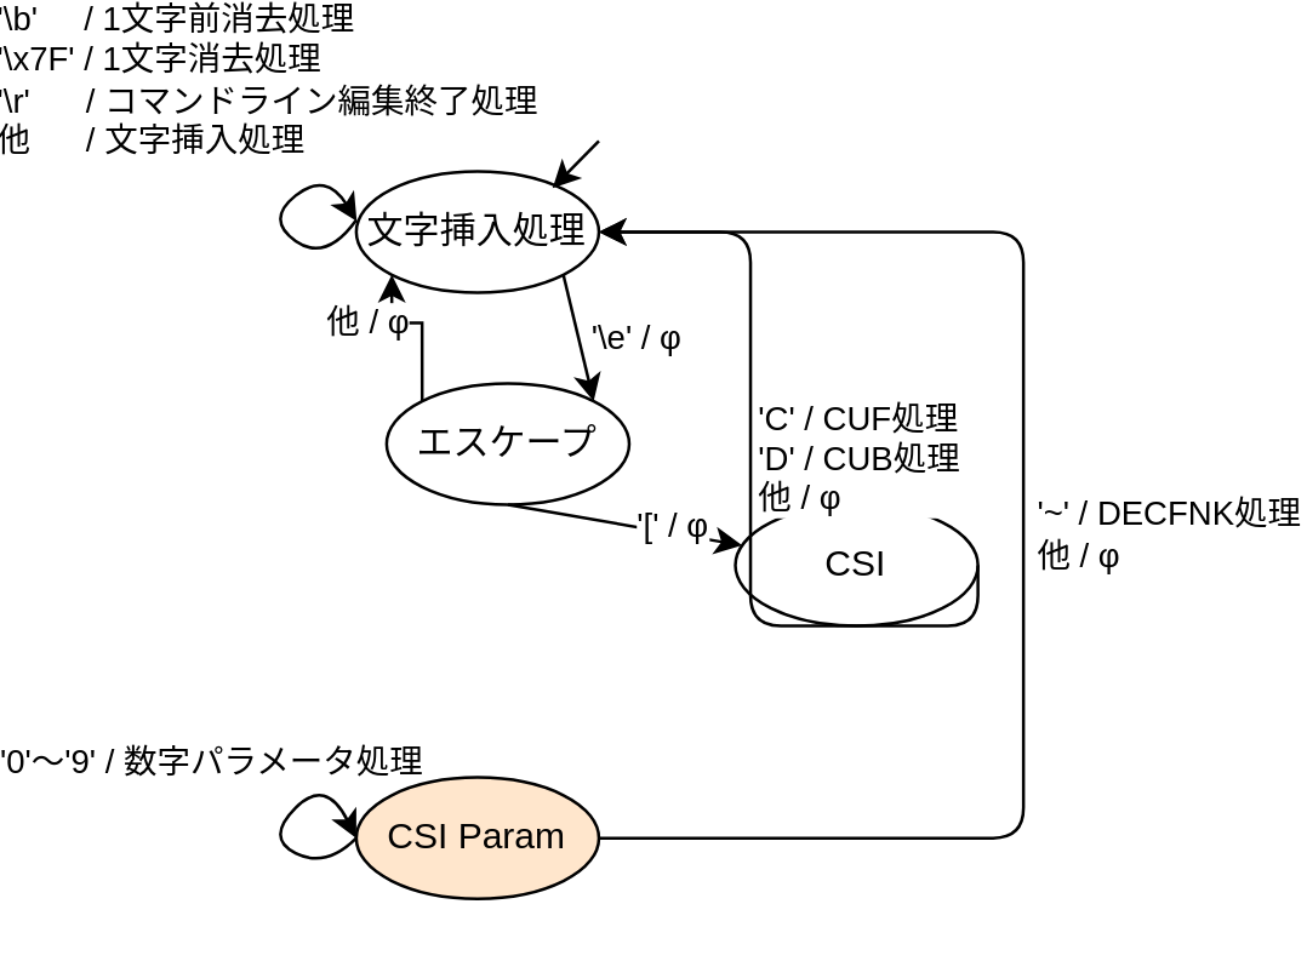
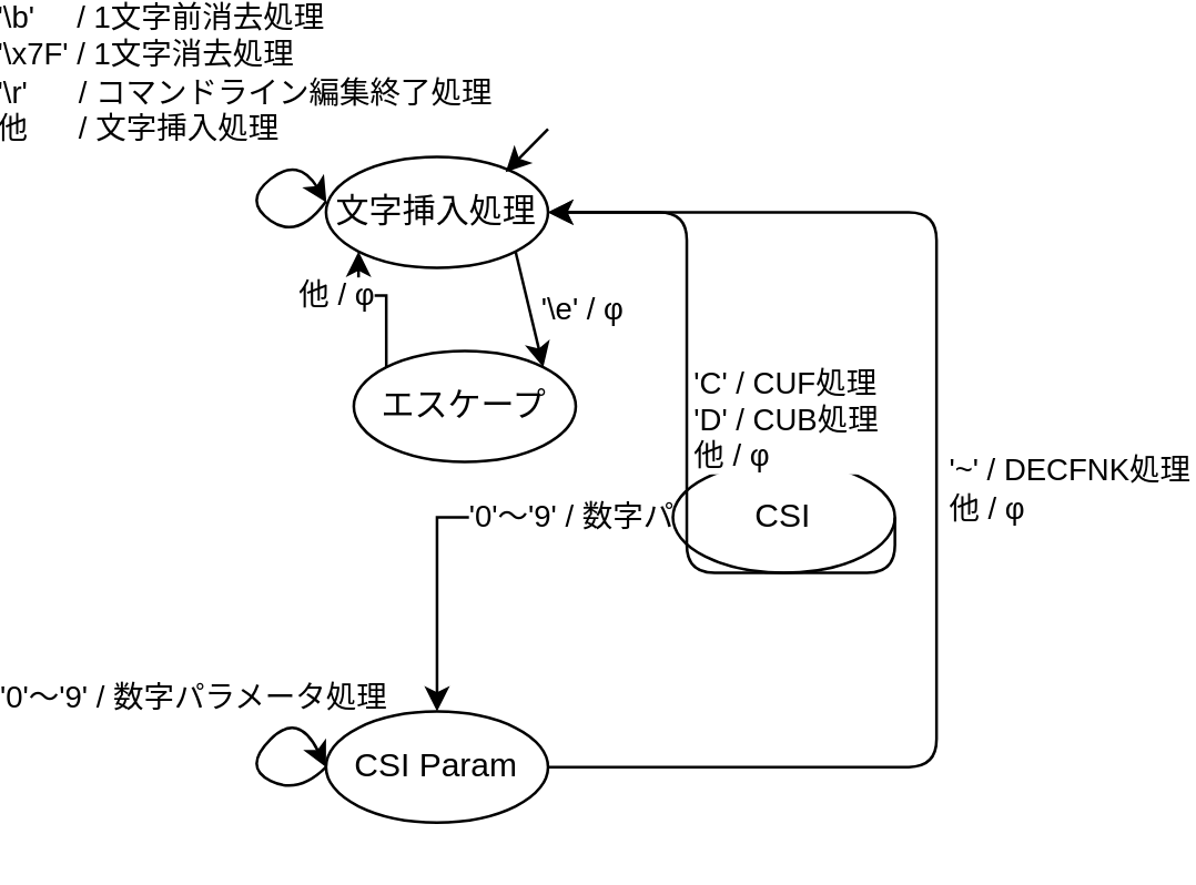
  <mxCell id="0" />
  <mxCell id="1" parent="0" />
  <mxCell id="2" value="文字挿入処理" style="ellipse;whiteSpace=wrap;html=1;" parent="1" vertex="1"><mxGeometry x="50" y="30" width="80" height="40" as="geometry" /></mxCell>
  <mxCell id="3" value="他 / φ" style="edgeStyle=orthogonalEdgeStyle;rounded=0;orthogonalLoop=1;jettySize=auto;html=1;entryX=0;entryY=1;entryDx=0;entryDy=0;exitX=0;exitY=0;exitDx=0;exitDy=0;align=right;spacing=5;" parent="1" source="4" target="2" edge="1"><mxGeometry relative="1" as="geometry" /></mxCell>
  <mxCell id="4" value="エスケープ" style="ellipse;whiteSpace=wrap;html=1;" parent="1" vertex="1"><mxGeometry x="60" y="100" width="80" height="40" as="geometry" /></mxCell>
  <mxCell id="5" value="'\e' / φ" style="endArrow=classic;html=1;exitX=1;exitY=1;exitDx=0;exitDy=0;entryX=1;entryY=0;entryDx=0;entryDy=0;align=left;fontSize=11;spacing=5;" parent="1" source="2" target="4" edge="1"><mxGeometry width="50" height="50" relative="1" as="geometry"><mxPoint x="190" y="140" as="sourcePoint" /><mxPoint x="240" y="90" as="targetPoint" /></mxGeometry></mxCell>
+ <mxCell id="6" value="'0'～'9' / 数字パラメータ処理" style="edgeStyle=orthogonalEdgeStyle;rounded=0;orthogonalLoop=1;jettySize=auto;html=1;entryX=0.5;entryY=0;entryDx=0;entryDy=0;align=left;spacing=5;" edge="1" parent="1" source="7" target="14"><mxGeometry relative="1" as="geometry" /></mxCell>
  <mxCell id="7" value="CSI" style="ellipse;whiteSpace=wrap;html=1;" parent="1" vertex="1"><mxGeometry x="175" y="140" width="80" height="40" as="geometry" /></mxCell>
- <mxCell id="8" value="'[' / φ" style="endArrow=classic;html=1;align=left;exitX=0.5;exitY=1;exitDx=0;exitDy=0;spacing=5;" parent="1" source="4" target="7" edge="1"><mxGeometry width="50" height="50" relative="1" as="geometry"><mxPoint x="190" y="300" as="sourcePoint" /><mxPoint x="240" y="250" as="targetPoint" /></mxGeometry></mxCell>
  <mxCell id="9" value="" style="edgeStyle=segmentEdgeStyle;endArrow=classic;html=1;fontSize=11;align=left;entryX=1;entryY=0.5;entryDx=0;entryDy=0;exitX=1;exitY=0.5;exitDx=0;exitDy=0;" parent="1" source="7" target="2" edge="1"><mxGeometry width="50" height="50" relative="1" as="geometry"><mxPoint x="-90" y="200" as="sourcePoint" /><mxPoint x="-40" y="150" as="targetPoint" /><Array as="points"><mxPoint x="180" y="180" /><mxPoint x="180" y="50" /></Array></mxGeometry></mxCell>
  <mxCell id="10" value="&lt;span&gt;'C' / CUF処理&lt;/span&gt;&lt;br&gt;&lt;span&gt;'D' / CUB処理&lt;br&gt;他 / φ&lt;br&gt;&lt;/span&gt;" style="edgeLabel;html=1;align=left;verticalAlign=middle;resizable=0;points=[];fontSize=11;spacing=5;" parent="9" vertex="1" connectable="0"><mxGeometry x="0.1" y="2" relative="1" as="geometry"><mxPoint as="offset" /></mxGeometry></mxCell>
  <mxCell id="11" value="'\b'&amp;nbsp; &amp;nbsp; &amp;nbsp;/ 1文字前消去処理&lt;br&gt;'\x7F' / 1文字消去処理&lt;br&gt;'\r'&amp;nbsp; &amp;nbsp; &amp;nbsp; / コマンドライン編集終了処理&lt;br&gt;他&amp;nbsp; &amp;nbsp; &amp;nbsp; / 文字挿入処理" style="curved=1;endArrow=classic;html=1;fontSize=11;align=left;entryX=0.002;entryY=0.411;entryDx=0;entryDy=0;entryPerimeter=0;labelBackgroundColor=none;" parent="1" target="2" edge="1"><mxGeometry x="-0.038" y="101" width="50" height="50" relative="1" as="geometry"><mxPoint x="50" y="46" as="sourcePoint" /><mxPoint x="20" y="120" as="targetPoint" /><Array as="points"><mxPoint x="40" y="60" /><mxPoint x="20" y="46" /><mxPoint x="40" y="30" /></Array><mxPoint x="-27" y="33" as="offset" /></mxGeometry></mxCell>
  <mxCell id="12" value="" style="endArrow=classic;html=1;align=right;entryX=0.809;entryY=0.139;entryDx=0;entryDy=0;entryPerimeter=0;" parent="1" target="2" edge="1"><mxGeometry width="50" height="50" relative="1" as="geometry"><mxPoint x="130" y="20" as="sourcePoint" /><mxPoint x="210" y="-20" as="targetPoint" /></mxGeometry></mxCell>
  <mxCell id="13" value="'~' / DECFNK処理&lt;br&gt;他 / φ" style="edgeStyle=orthogonalEdgeStyle;rounded=1;orthogonalLoop=1;jettySize=auto;html=1;entryX=1;entryY=0.5;entryDx=0;entryDy=0;align=left;spacing=5;" edge="1" parent="1" source="14" target="2"><mxGeometry relative="1" as="geometry"><Array as="points"><mxPoint x="270" y="250" /><mxPoint x="270" y="50" /></Array></mxGeometry></mxCell>
- <mxCell id="14" value="CSI Param" style="ellipse;whiteSpace=wrap;html=1;fillColor=#ffe6cc;" vertex="1" parent="1"><mxGeometry x="50" y="230" width="80" height="40" as="geometry" /></mxCell>
+ <mxCell id="14" value="CSI Param" style="ellipse;whiteSpace=wrap;html=1;" vertex="1" parent="1"><mxGeometry x="50" y="230" width="80" height="40" as="geometry" /></mxCell>
  <mxCell id="15" value="'0'～'9' / 数字パラメータ処理" style="curved=1;endArrow=classic;html=1;fontSize=11;align=left;entryX=0;entryY=0.5;entryDx=0;entryDy=0;labelBackgroundColor=none;" edge="1" parent="1" target="14"><mxGeometry x="-0.162" y="93" width="50" height="50" relative="1" as="geometry"><mxPoint x="50" y="250" as="sourcePoint" /><mxPoint x="60.16" y="56.44" as="targetPoint" /><Array as="points"><mxPoint x="40" y="260" /><mxPoint x="20" y="250" /><mxPoint x="40" y="230" /></Array><mxPoint x="-24" y="41" as="offset" /></mxGeometry></mxCell>
